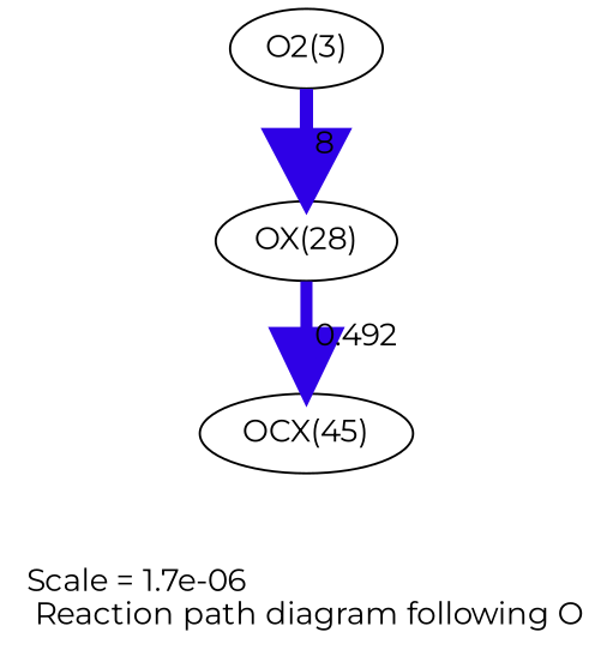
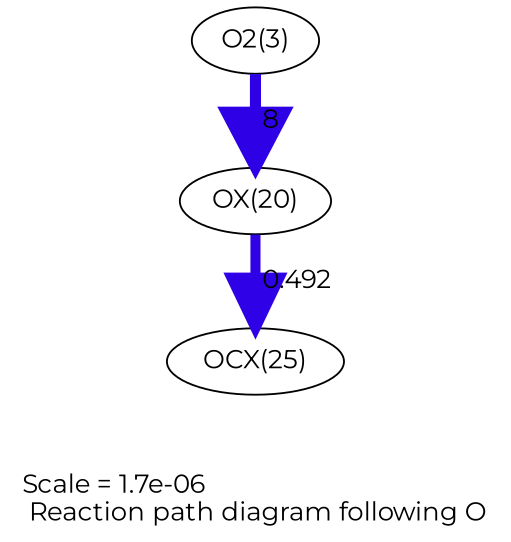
  digraph {
    fontname=Montserrat
    label="Scale = 1.7e-06\l Reaction path diagram following O"
    node [fontname=Montserrat]
    edge [fontname=Montserrat]
    n1 [label="O2(3)"]
-   n2 [label="OX(28)"]
-   n3 [label="OCX(45)"]
+   n2 [label="OX(20)"]
+   n3 [label="OCX(25)"]
    n1 -> n2 [arrowsize=3 color="0.7, 1.5, 0.9" label=" 8" penwidth=6]
    n2 -> n3 [arrowsize=2.73 color="0.7, 0.992, 0.9" label=" 0.492" penwidth=5.46]
  }
